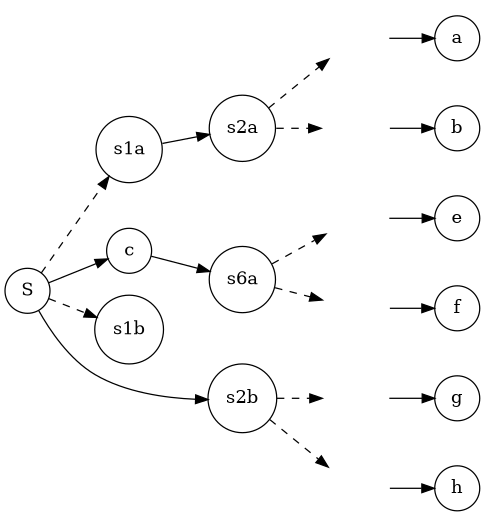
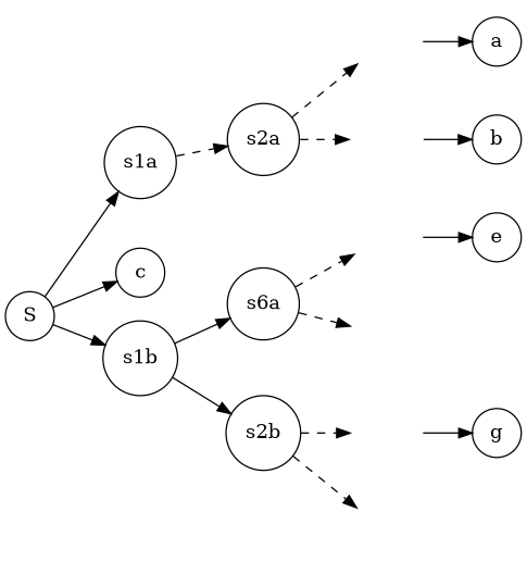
  digraph {
    rankdir=LR
    node [shape=circle]
    n1 [label=S]
    s1a
    s1b
    c
    s2a
    n6 [label=s6a]
    n7 [label=s2b]
    s4a [style=invis]
    s4b [style=invis]
    s6a [style=invis]
    s6b [style=invis]
    s7a [style=invis]
    s7b [style=invis]
    a
    b
    e
-   f
    g
-   h
-   n1 -> s1a [style=dashed]
-   n1 -> s1b [style=dashed]
+   n1 -> s1a
+   n1 -> s1b
    n1 -> c
-   s1a -> s2a
-   c -> n6
-   n1 -> n7
+   s1a -> s2a [style=dashed]
+   s1b -> n6
+   s1b -> n7
    s2a -> s4a [style=dashed]
    s2a -> s4b [style=dashed]
    n6 -> s6a [style=dashed]
    n6 -> s6b [style=dashed]
    n7 -> s7a [style=dashed]
    n7 -> s7b [style=dashed]
    s4a -> a
    s4b -> b
    s6a -> e
-   s6b -> f
    s7a -> g
-   s7b -> h
  }
